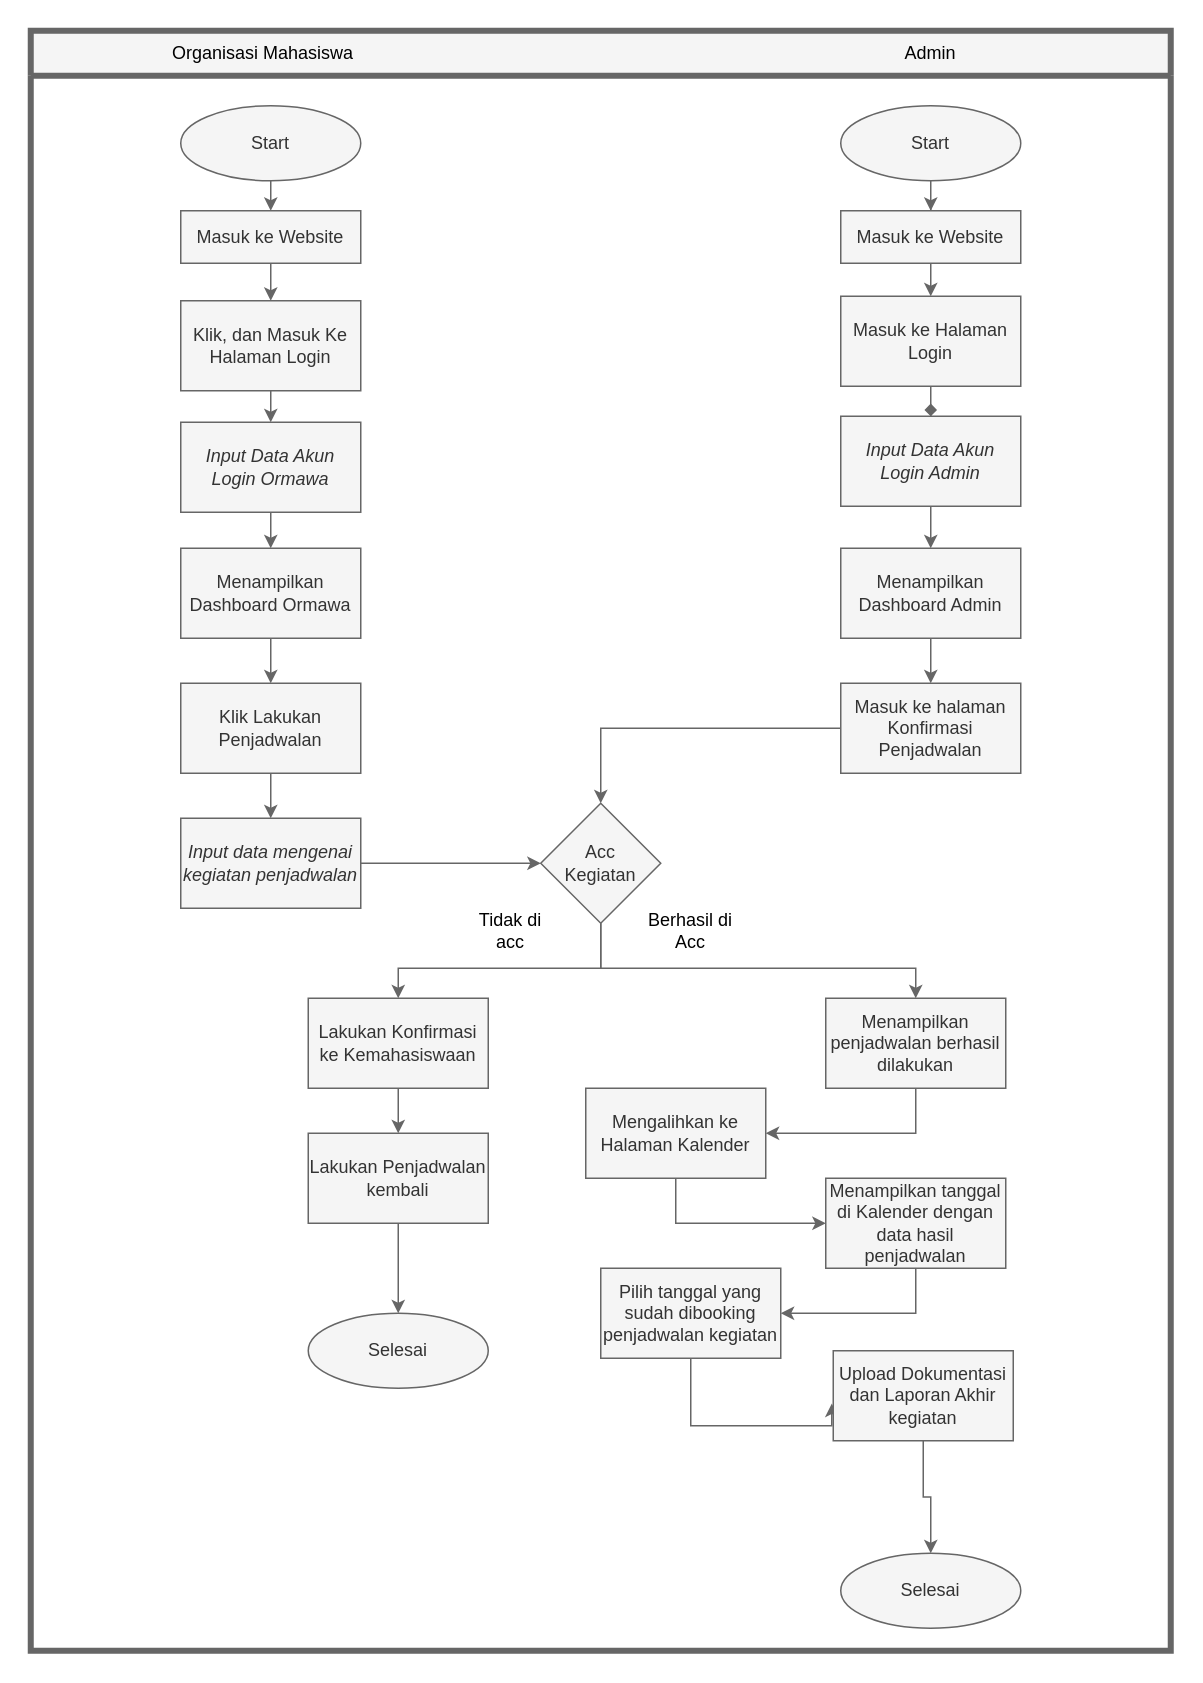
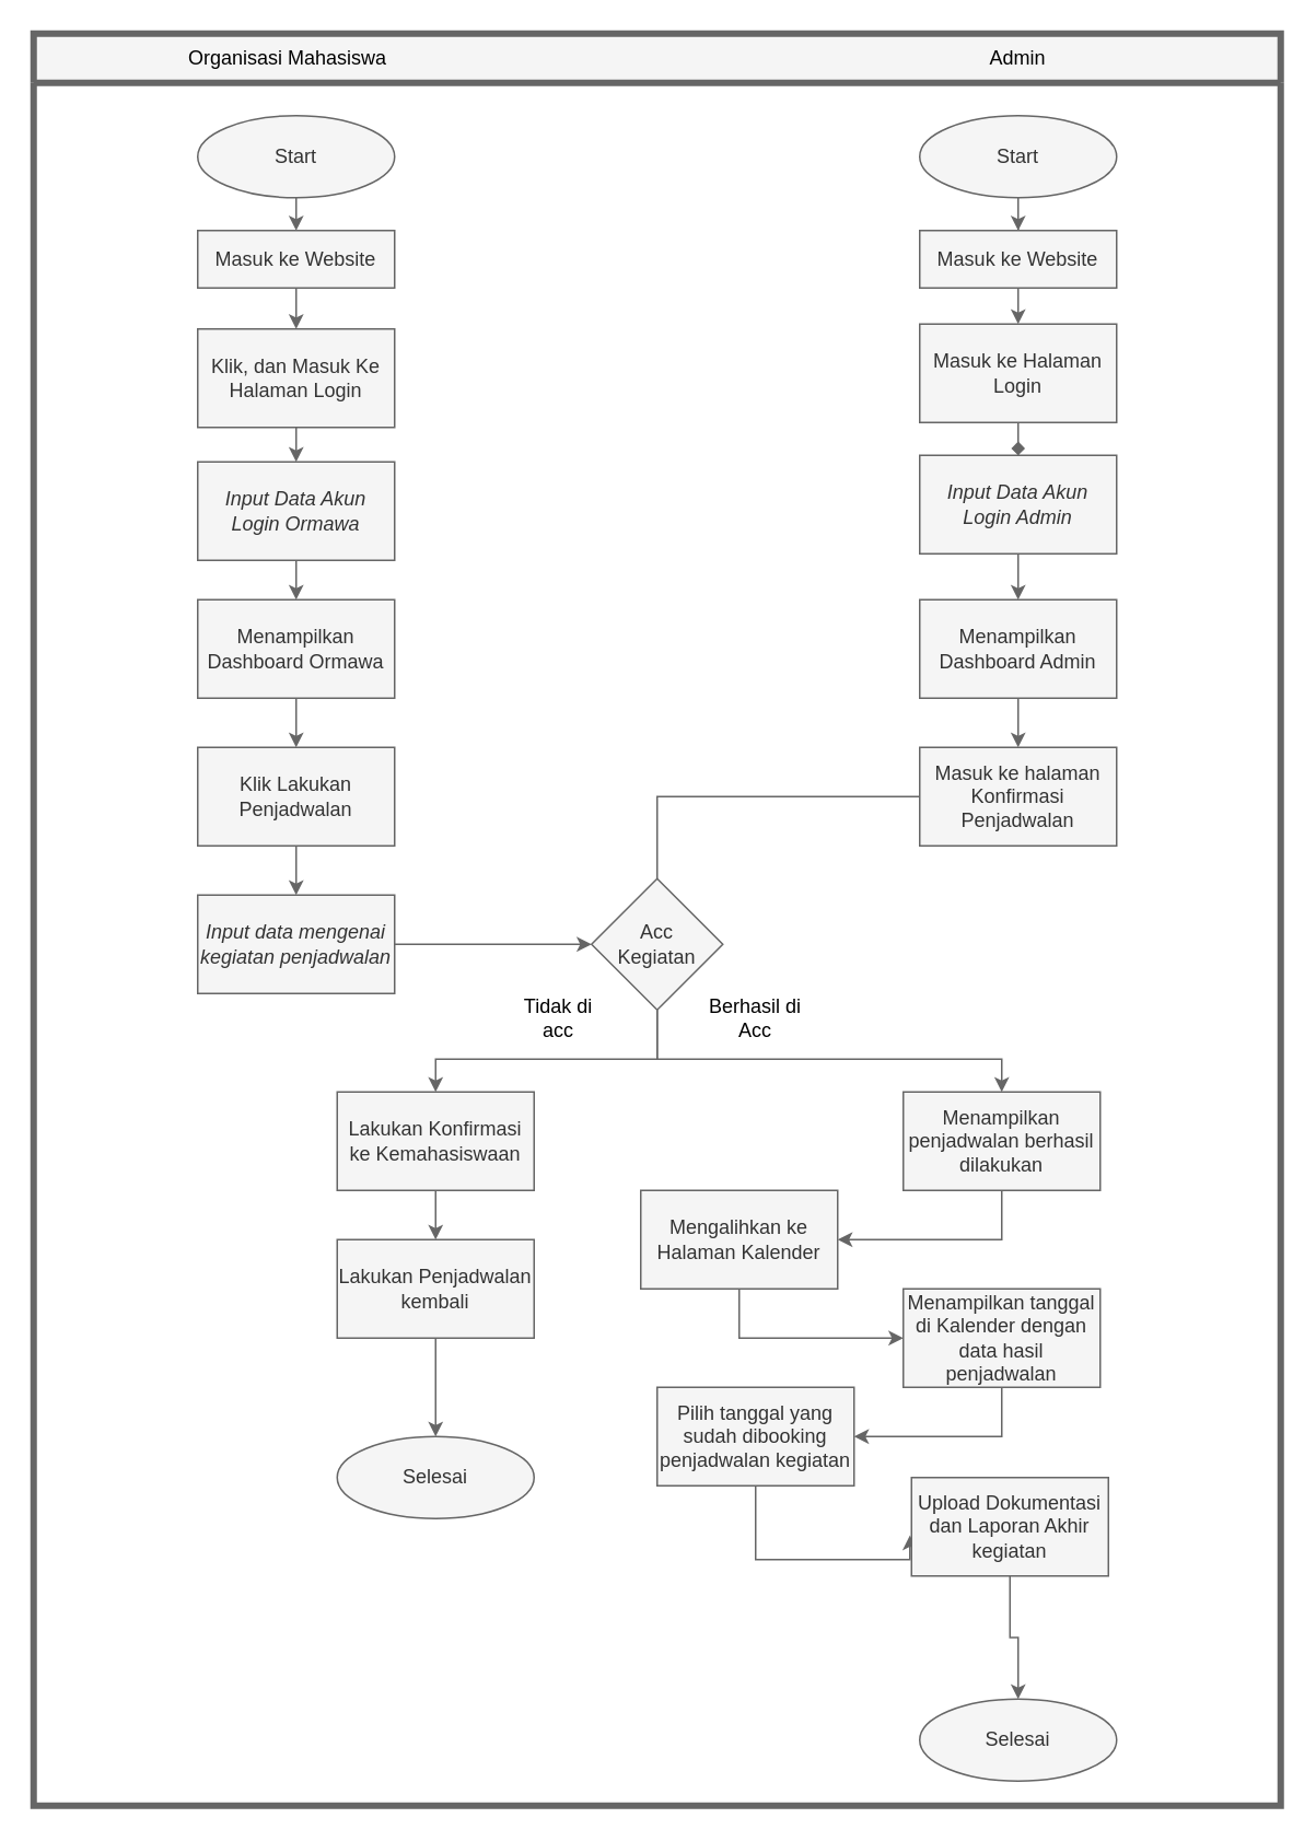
  <mxCell id="0" />
  <mxCell id="1" parent="0" />
  <mxCell id="2" value="" style="swimlane;whiteSpace=wrap;html=1;startSize=30;fillColor=#f5f5f5;fontColor=#333333;strokeColor=#666666;gradientColor=none;strokeWidth=4;" parent="1" vertex="1"><mxGeometry x="20" y="20" width="760" height="1080" as="geometry" /></mxCell>
  <mxCell id="3" value="&lt;font color=&quot;#000000&quot;&gt;Organisasi Mahasiswa&lt;/font&gt;" style="text;html=1;strokeColor=none;fillColor=none;align=center;verticalAlign=middle;whiteSpace=wrap;rounded=0;" parent="2" vertex="1"><mxGeometry x="80" width="150" height="30" as="geometry" /></mxCell>
  <mxCell id="4" value="&lt;font color=&quot;#000000&quot;&gt;Admin&lt;/font&gt;" style="text;html=1;align=center;verticalAlign=middle;whiteSpace=wrap;rounded=0;" parent="2" vertex="1"><mxGeometry x="570" width="60" height="30" as="geometry" /></mxCell>
  <mxCell id="5" style="edgeStyle=orthogonalEdgeStyle;rounded=0;orthogonalLoop=1;jettySize=auto;html=1;exitX=0.5;exitY=1;exitDx=0;exitDy=0;entryX=0.5;entryY=0;entryDx=0;entryDy=0;fillColor=#f5f5f5;strokeColor=#666666;" parent="2" source="6" target="49" edge="1"><mxGeometry relative="1" as="geometry" /></mxCell>
  <mxCell id="6" value="Start" style="ellipse;whiteSpace=wrap;html=1;fillColor=#f5f5f5;fontColor=#333333;strokeColor=#666666;" parent="2" vertex="1"><mxGeometry x="100" y="50" width="120" height="50" as="geometry" /></mxCell>
  <mxCell id="7" style="edgeStyle=orthogonalEdgeStyle;rounded=0;orthogonalLoop=1;jettySize=auto;html=1;fillColor=#f5f5f5;strokeColor=#666666;" parent="2" source="8" target="51" edge="1"><mxGeometry relative="1" as="geometry" /></mxCell>
  <mxCell id="8" value="Start" style="ellipse;whiteSpace=wrap;html=1;fillColor=#f5f5f5;fontColor=#333333;strokeColor=#666666;" parent="2" vertex="1"><mxGeometry x="540" y="50" width="120" height="50" as="geometry" /></mxCell>
  <mxCell id="9" style="edgeStyle=orthogonalEdgeStyle;rounded=0;orthogonalLoop=1;jettySize=auto;html=1;exitX=0.5;exitY=1;exitDx=0;exitDy=0;entryX=0.5;entryY=0;entryDx=0;entryDy=0;fillColor=#f5f5f5;strokeColor=#666666;" parent="2" source="10" target="12" edge="1"><mxGeometry relative="1" as="geometry" /></mxCell>
  <mxCell id="10" value="Klik, dan Masuk Ke Halaman Login" style="rounded=0;whiteSpace=wrap;html=1;fillColor=#f5f5f5;fontColor=#333333;strokeColor=#666666;" parent="2" vertex="1"><mxGeometry x="100" y="180" width="120" height="60" as="geometry" /></mxCell>
  <mxCell id="11" style="edgeStyle=orthogonalEdgeStyle;rounded=0;orthogonalLoop=1;jettySize=auto;html=1;exitX=0.5;exitY=1;exitDx=0;exitDy=0;entryX=0.5;entryY=0;entryDx=0;entryDy=0;fillColor=#f5f5f5;strokeColor=#666666;" parent="2" source="12" target="14" edge="1"><mxGeometry relative="1" as="geometry" /></mxCell>
  <mxCell id="12" value="&lt;i&gt;Input Data Akun Login Ormawa&lt;/i&gt;" style="rounded=0;whiteSpace=wrap;html=1;fillColor=#f5f5f5;fontColor=#333333;strokeColor=#666666;" parent="2" vertex="1"><mxGeometry x="100" y="261" width="120" height="60" as="geometry" /></mxCell>
  <mxCell id="13" style="edgeStyle=orthogonalEdgeStyle;rounded=0;orthogonalLoop=1;jettySize=auto;html=1;exitX=0.5;exitY=1;exitDx=0;exitDy=0;entryX=0.5;entryY=0;entryDx=0;entryDy=0;fillColor=#f5f5f5;strokeColor=#666666;" parent="2" source="14" target="16" edge="1"><mxGeometry relative="1" as="geometry" /></mxCell>
  <mxCell id="14" value="Menampilkan Dashboard Ormawa" style="rounded=0;whiteSpace=wrap;html=1;fillColor=#f5f5f5;fontColor=#333333;strokeColor=#666666;" parent="2" vertex="1"><mxGeometry x="100" y="345" width="120" height="60" as="geometry" /></mxCell>
  <mxCell id="15" style="edgeStyle=orthogonalEdgeStyle;rounded=0;orthogonalLoop=1;jettySize=auto;html=1;entryX=0.5;entryY=0;entryDx=0;entryDy=0;fillColor=#f5f5f5;strokeColor=#666666;" parent="2" source="16" target="18" edge="1"><mxGeometry relative="1" as="geometry" /></mxCell>
  <mxCell id="16" value="Klik Lakukan Penjadwalan" style="rounded=0;whiteSpace=wrap;html=1;fillColor=#f5f5f5;fontColor=#333333;strokeColor=#666666;" parent="2" vertex="1"><mxGeometry x="100" y="435" width="120" height="60" as="geometry" /></mxCell>
  <mxCell id="17" style="edgeStyle=orthogonalEdgeStyle;rounded=0;orthogonalLoop=1;jettySize=auto;html=1;exitX=1;exitY=0.5;exitDx=0;exitDy=0;entryX=0;entryY=0.5;entryDx=0;entryDy=0;fillColor=#f5f5f5;strokeColor=#666666;" parent="2" source="18" target="25" edge="1"><mxGeometry relative="1" as="geometry" /></mxCell>
  <mxCell id="18" value="&lt;i&gt;Input data mengenai kegiatan penjadwalan&lt;/i&gt;" style="rounded=0;whiteSpace=wrap;html=1;fillColor=#f5f5f5;fontColor=#333333;strokeColor=#666666;" parent="2" vertex="1"><mxGeometry x="100" y="525" width="120" height="60" as="geometry" /></mxCell>
  <mxCell id="19" style="edgeStyle=orthogonalEdgeStyle;rounded=0;orthogonalLoop=1;jettySize=auto;html=1;fillColor=#f5f5f5;strokeColor=#666666;endArrow=diamond;" parent="2" source="20" target="22" edge="1"><mxGeometry relative="1" as="geometry" /></mxCell>
  <mxCell id="20" value="Masuk ke Halaman Login" style="rounded=0;whiteSpace=wrap;html=1;fillColor=#f5f5f5;fontColor=#333333;strokeColor=#666666;" parent="2" vertex="1"><mxGeometry x="540" y="177" width="120" height="60" as="geometry" /></mxCell>
  <mxCell id="21" style="edgeStyle=orthogonalEdgeStyle;rounded=0;orthogonalLoop=1;jettySize=auto;html=1;fillColor=#f5f5f5;strokeColor=#666666;" parent="2" source="22" target="35" edge="1"><mxGeometry relative="1" as="geometry" /></mxCell>
  <mxCell id="22" value="&lt;i&gt;Input Data Akun Login Admin&lt;/i&gt;" style="rounded=0;whiteSpace=wrap;html=1;fillColor=#f5f5f5;fontColor=#333333;strokeColor=#666666;" parent="2" vertex="1"><mxGeometry x="540" y="257" width="120" height="60" as="geometry" /></mxCell>
  <mxCell id="23" style="edgeStyle=orthogonalEdgeStyle;rounded=0;orthogonalLoop=1;jettySize=auto;html=1;entryX=0.5;entryY=0;entryDx=0;entryDy=0;fillColor=#f5f5f5;strokeColor=#666666;" parent="2" source="25" target="27" edge="1"><mxGeometry relative="1" as="geometry"><Array as="points"><mxPoint x="380" y="625" /><mxPoint x="245" y="625" /></Array></mxGeometry></mxCell>
  <mxCell id="24" style="edgeStyle=orthogonalEdgeStyle;rounded=0;orthogonalLoop=1;jettySize=auto;html=1;entryX=0.5;entryY=0;entryDx=0;entryDy=0;fillColor=#f5f5f5;strokeColor=#666666;" parent="2" source="25" target="31" edge="1"><mxGeometry relative="1" as="geometry"><Array as="points"><mxPoint x="380" y="625" /><mxPoint x="590" y="625" /></Array></mxGeometry></mxCell>
  <mxCell id="25" value="Acc &lt;br&gt;Kegiatan" style="rhombus;whiteSpace=wrap;html=1;fillColor=#f5f5f5;fontColor=#333333;strokeColor=#666666;" parent="2" vertex="1"><mxGeometry x="340" y="515" width="80" height="80" as="geometry" /></mxCell>
  <mxCell id="26" style="edgeStyle=orthogonalEdgeStyle;rounded=0;orthogonalLoop=1;jettySize=auto;html=1;entryX=0.5;entryY=0;entryDx=0;entryDy=0;fillColor=#f5f5f5;strokeColor=#666666;" parent="2" source="27" target="33" edge="1"><mxGeometry relative="1" as="geometry" /></mxCell>
  <mxCell id="27" value="Lakukan Konfirmasi ke Kemahasiswaan" style="rounded=0;whiteSpace=wrap;html=1;fillColor=#f5f5f5;fontColor=#333333;strokeColor=#666666;" parent="2" vertex="1"><mxGeometry x="185" y="645" width="120" height="60" as="geometry" /></mxCell>
  <mxCell id="28" value="&lt;font color=&quot;#000000&quot;&gt;Tidak di acc&lt;/font&gt;" style="text;html=1;strokeColor=none;fillColor=none;align=center;verticalAlign=middle;whiteSpace=wrap;rounded=0;" parent="2" vertex="1"><mxGeometry x="290" y="585" width="60" height="30" as="geometry" /></mxCell>
  <mxCell id="29" value="&lt;font color=&quot;#000000&quot;&gt;Berhasil di Acc&lt;/font&gt;" style="text;html=1;align=center;verticalAlign=middle;whiteSpace=wrap;rounded=0;" parent="2" vertex="1"><mxGeometry x="410" y="585" width="60" height="30" as="geometry" /></mxCell>
  <mxCell id="30" style="edgeStyle=orthogonalEdgeStyle;rounded=0;orthogonalLoop=1;jettySize=auto;html=1;exitX=0.5;exitY=1;exitDx=0;exitDy=0;entryX=1;entryY=0.5;entryDx=0;entryDy=0;fillColor=#f5f5f5;strokeColor=#666666;" parent="2" source="31" target="39" edge="1"><mxGeometry relative="1" as="geometry" /></mxCell>
  <mxCell id="31" value="Menampilkan penjadwalan berhasil dilakukan" style="rounded=0;whiteSpace=wrap;html=1;fillColor=#f5f5f5;fontColor=#333333;strokeColor=#666666;" parent="2" vertex="1"><mxGeometry x="530" y="645" width="120" height="60" as="geometry" /></mxCell>
  <mxCell id="32" style="edgeStyle=orthogonalEdgeStyle;rounded=0;orthogonalLoop=1;jettySize=auto;html=1;entryX=0.5;entryY=0;entryDx=0;entryDy=0;fillColor=#f5f5f5;strokeColor=#666666;" parent="2" source="33" target="46" edge="1"><mxGeometry relative="1" as="geometry" /></mxCell>
  <mxCell id="33" value="Lakukan Penjadwalan kembali" style="rounded=0;whiteSpace=wrap;html=1;fillColor=#f5f5f5;fontColor=#333333;strokeColor=#666666;" parent="2" vertex="1"><mxGeometry x="185" y="735" width="120" height="60" as="geometry" /></mxCell>
  <mxCell id="34" style="edgeStyle=orthogonalEdgeStyle;rounded=0;orthogonalLoop=1;jettySize=auto;html=1;exitX=0.5;exitY=1;exitDx=0;exitDy=0;fillColor=#f5f5f5;strokeColor=#666666;" parent="2" source="35" target="37" edge="1"><mxGeometry relative="1" as="geometry" /></mxCell>
  <mxCell id="35" value="Menampilkan Dashboard Admin" style="rounded=0;whiteSpace=wrap;html=1;fillColor=#f5f5f5;fontColor=#333333;strokeColor=#666666;" parent="2" vertex="1"><mxGeometry x="540" y="345" width="120" height="60" as="geometry" /></mxCell>
- <mxCell id="36" style="edgeStyle=orthogonalEdgeStyle;rounded=0;orthogonalLoop=1;jettySize=auto;html=1;exitX=0;exitY=0.5;exitDx=0;exitDy=0;entryX=0.5;entryY=0;entryDx=0;entryDy=0;fillColor=#f5f5f5;strokeColor=#666666;" parent="2" source="37" target="25" edge="1"><mxGeometry relative="1" as="geometry" /></mxCell>
+ <mxCell id="36" style="edgeStyle=orthogonalEdgeStyle;rounded=0;orthogonalLoop=1;jettySize=auto;html=1;exitX=0;exitY=0.5;exitDx=0;exitDy=0;entryX=0.5;entryY=0;entryDx=0;entryDy=0;fillColor=#f5f5f5;strokeColor=#666666;endArrow=none;" parent="2" source="37" target="25" edge="1"><mxGeometry relative="1" as="geometry" /></mxCell>
  <mxCell id="37" value="Masuk ke halaman Konfirmasi Penjadwalan" style="rounded=0;whiteSpace=wrap;html=1;fillColor=#f5f5f5;fontColor=#333333;strokeColor=#666666;" parent="2" vertex="1"><mxGeometry x="540" y="435" width="120" height="60" as="geometry" /></mxCell>
  <mxCell id="38" style="edgeStyle=orthogonalEdgeStyle;rounded=0;orthogonalLoop=1;jettySize=auto;html=1;exitX=0.5;exitY=1;exitDx=0;exitDy=0;entryX=0;entryY=0.5;entryDx=0;entryDy=0;fillColor=#f5f5f5;strokeColor=#666666;" parent="2" source="39" target="41" edge="1"><mxGeometry relative="1" as="geometry" /></mxCell>
  <mxCell id="39" value="Mengalihkan ke Halaman Kalender" style="rounded=0;whiteSpace=wrap;html=1;fillColor=#f5f5f5;fontColor=#333333;strokeColor=#666666;" parent="2" vertex="1"><mxGeometry x="370" y="705" width="120" height="60" as="geometry" /></mxCell>
  <mxCell id="40" style="edgeStyle=orthogonalEdgeStyle;rounded=0;orthogonalLoop=1;jettySize=auto;html=1;entryX=1;entryY=0.5;entryDx=0;entryDy=0;fillColor=#f5f5f5;strokeColor=#666666;" parent="2" source="41" target="43" edge="1"><mxGeometry relative="1" as="geometry"><Array as="points"><mxPoint x="590" y="855" /></Array></mxGeometry></mxCell>
  <mxCell id="41" value="Menampilkan tanggal di Kalender dengan data hasil penjadwalan" style="rounded=0;whiteSpace=wrap;html=1;fillColor=#f5f5f5;fontColor=#333333;strokeColor=#666666;" parent="2" vertex="1"><mxGeometry x="530" y="765" width="120" height="60" as="geometry" /></mxCell>
  <mxCell id="42" style="edgeStyle=orthogonalEdgeStyle;rounded=0;orthogonalLoop=1;jettySize=auto;html=1;fillColor=#f5f5f5;strokeColor=#666666;entryX=-0.008;entryY=0.587;entryDx=0;entryDy=0;entryPerimeter=0;" parent="2" source="43" target="45" edge="1"><mxGeometry relative="1" as="geometry"><Array as="points"><mxPoint x="440" y="930" /></Array><mxPoint x="490" y="960" as="targetPoint" /></mxGeometry></mxCell>
  <mxCell id="43" value="Pilih tanggal yang sudah dibooking penjadwalan kegiatan" style="rounded=0;whiteSpace=wrap;html=1;fillColor=#f5f5f5;fontColor=#333333;strokeColor=#666666;" parent="2" vertex="1"><mxGeometry x="380" y="825" width="120" height="60" as="geometry" /></mxCell>
  <mxCell id="44" style="edgeStyle=orthogonalEdgeStyle;rounded=0;orthogonalLoop=1;jettySize=auto;html=1;fillColor=#f5f5f5;strokeColor=#666666;" parent="2" source="45" target="47" edge="1"><mxGeometry relative="1" as="geometry" /></mxCell>
  <mxCell id="45" value="Upload Dokumentasi dan Laporan Akhir kegiatan" style="rounded=0;whiteSpace=wrap;html=1;fillColor=#f5f5f5;fontColor=#333333;strokeColor=#666666;" parent="2" vertex="1"><mxGeometry x="535" y="880" width="120" height="60" as="geometry" /></mxCell>
  <mxCell id="46" value="Selesai" style="ellipse;whiteSpace=wrap;html=1;fillColor=#f5f5f5;fontColor=#333333;strokeColor=#666666;" parent="2" vertex="1"><mxGeometry x="185" y="855" width="120" height="50" as="geometry" /></mxCell>
  <mxCell id="47" value="Selesai" style="ellipse;whiteSpace=wrap;html=1;fillColor=#f5f5f5;fontColor=#333333;strokeColor=#666666;" parent="2" vertex="1"><mxGeometry x="540" y="1015" width="120" height="50" as="geometry" /></mxCell>
  <mxCell id="48" style="edgeStyle=orthogonalEdgeStyle;rounded=0;orthogonalLoop=1;jettySize=auto;html=1;exitX=0.5;exitY=1;exitDx=0;exitDy=0;entryX=0.5;entryY=0;entryDx=0;entryDy=0;fillColor=#f5f5f5;strokeColor=#666666;" parent="2" source="49" target="10" edge="1"><mxGeometry relative="1" as="geometry" /></mxCell>
  <mxCell id="49" value="Masuk ke Website" style="rounded=0;whiteSpace=wrap;html=1;fillColor=#f5f5f5;fontColor=#333333;strokeColor=#666666;" parent="2" vertex="1"><mxGeometry x="100" y="120" width="120" height="35" as="geometry" /></mxCell>
  <mxCell id="50" style="edgeStyle=orthogonalEdgeStyle;rounded=0;orthogonalLoop=1;jettySize=auto;html=1;entryX=0.5;entryY=0;entryDx=0;entryDy=0;fillColor=#f5f5f5;strokeColor=#666666;" parent="2" source="51" target="20" edge="1"><mxGeometry relative="1" as="geometry" /></mxCell>
  <mxCell id="51" value="Masuk ke Website" style="rounded=0;whiteSpace=wrap;html=1;fillColor=#f5f5f5;fontColor=#333333;strokeColor=#666666;" parent="2" vertex="1"><mxGeometry x="540" y="120" width="120" height="35" as="geometry" /></mxCell>
